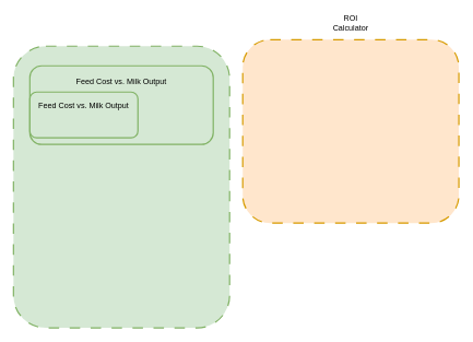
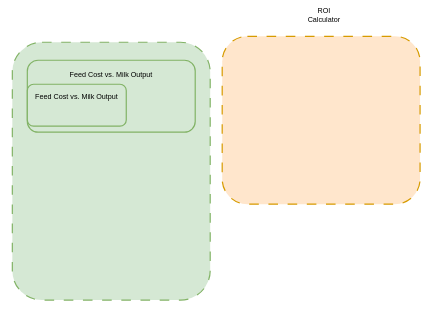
  <mxCell id="0" />
  <mxCell id="1" parent="0" />
  <mxCell id="2" value="" style="rounded=1;whiteSpace=wrap;html=1;fillColor=#ffe6cc;strokeColor=#d79b00;dashed=1;dashPattern=8 8;strokeWidth=2;" vertex="1" parent="1"><mxGeometry x="370" y="60" width="330" height="280" as="geometry" /></mxCell>
- <mxCell id="3" value="ROI Calculator" style="text;html=1;align=center;verticalAlign=middle;whiteSpace=wrap;rounded=0;" vertex="1" parent="1"><mxGeometry x="505" y="20" width="60" height="30" as="geometry" /></mxCell>
+ <mxCell id="3" value="ROI Calculator" style="text;html=1;align=center;verticalAlign=middle;whiteSpace=wrap;rounded=0;" vertex="1" parent="1"><mxGeometry x="510" y="10" width="60" height="30" as="geometry" /></mxCell>
  <mxCell id="4" value="" style="rounded=1;whiteSpace=wrap;html=1;fillColor=#d5e8d4;strokeColor=#82b366;dashed=1;dashPattern=8 8;strokeWidth=2;" vertex="1" parent="1"><mxGeometry x="20" y="70" width="330" height="430" as="geometry" /></mxCell>
  <mxCell id="5" value="Feed Cost vs. Milk Output&lt;div&gt;&lt;br&gt;&lt;/div&gt;&lt;div&gt;&lt;br&gt;&lt;/div&gt;&lt;div&gt;&lt;br&gt;&lt;/div&gt;&lt;div&gt;&lt;br&gt;&lt;/div&gt;&lt;div&gt;&lt;br&gt;&lt;/div&gt;" style="rounded=1;whiteSpace=wrap;html=1;fillColor=#d5e8d4;strokeColor=#82b366;strokeWidth=2;" vertex="1" parent="1"><mxGeometry x="45" y="100" width="280" height="120" as="geometry" /></mxCell>
  <mxCell id="6" value="Feed Cost vs. Milk Output&lt;div&gt;&lt;br&gt;&lt;/div&gt;&lt;div&gt;&lt;br&gt;&lt;/div&gt;" style="rounded=1;whiteSpace=wrap;html=1;fillColor=#d5e8d4;strokeColor=#82b366;strokeWidth=2;" vertex="1" parent="1"><mxGeometry x="45" y="140" width="165" height="70" as="geometry" /></mxCell>
